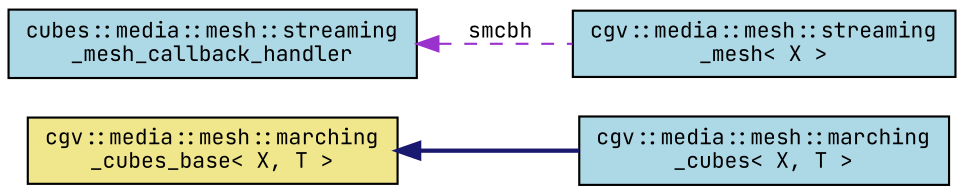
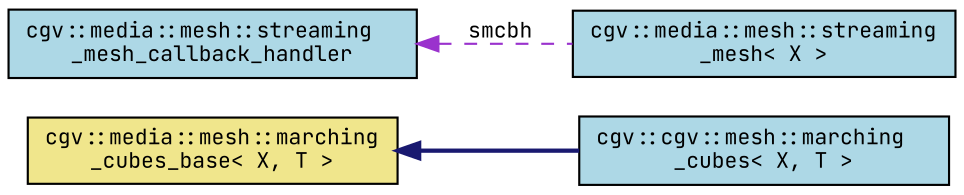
  digraph {
    fontname="JetBrains Mono"
    rankdir=LR
    node [color=black fillcolor=lightblue fontname="JetBrains Mono" fontsize=10 shape=record style=filled]
    edge [dir=back fontname="JetBrains Mono" fontsize=10 labelfontname=Helvetica labelfontsize=10]
-   n1 [fontcolor=black height=0.2 label="cgv::media::mesh::marching\l_cubes\< X, T \>" width=0.4]
+   n1 [fontcolor=black height=0.2 label="cgv::cgv::mesh::marching\l_cubes\< X, T \>" width=0.4]
    n2 [fillcolor=khaki height=0.2 label="cgv::media::mesh::marching\l_cubes_base\< X, T \>" width=0.4]
    n3 [height=0.2 label="cgv::media::mesh::streaming\l_mesh\< X \>" width=0.4]
-   n4 [height=0.2 label="cubes::media::mesh::streaming\l_mesh_callback_handler" width=0.4]
+   n4 [height=0.2 label="cgv::media::mesh::streaming\l_mesh_callback_handler" width=0.4]
    n2 -> n1 [color=midnightblue style=bold]
    n4 -> n3 [color=darkorchid3 label=" smcbh" style=dashed]
  }
